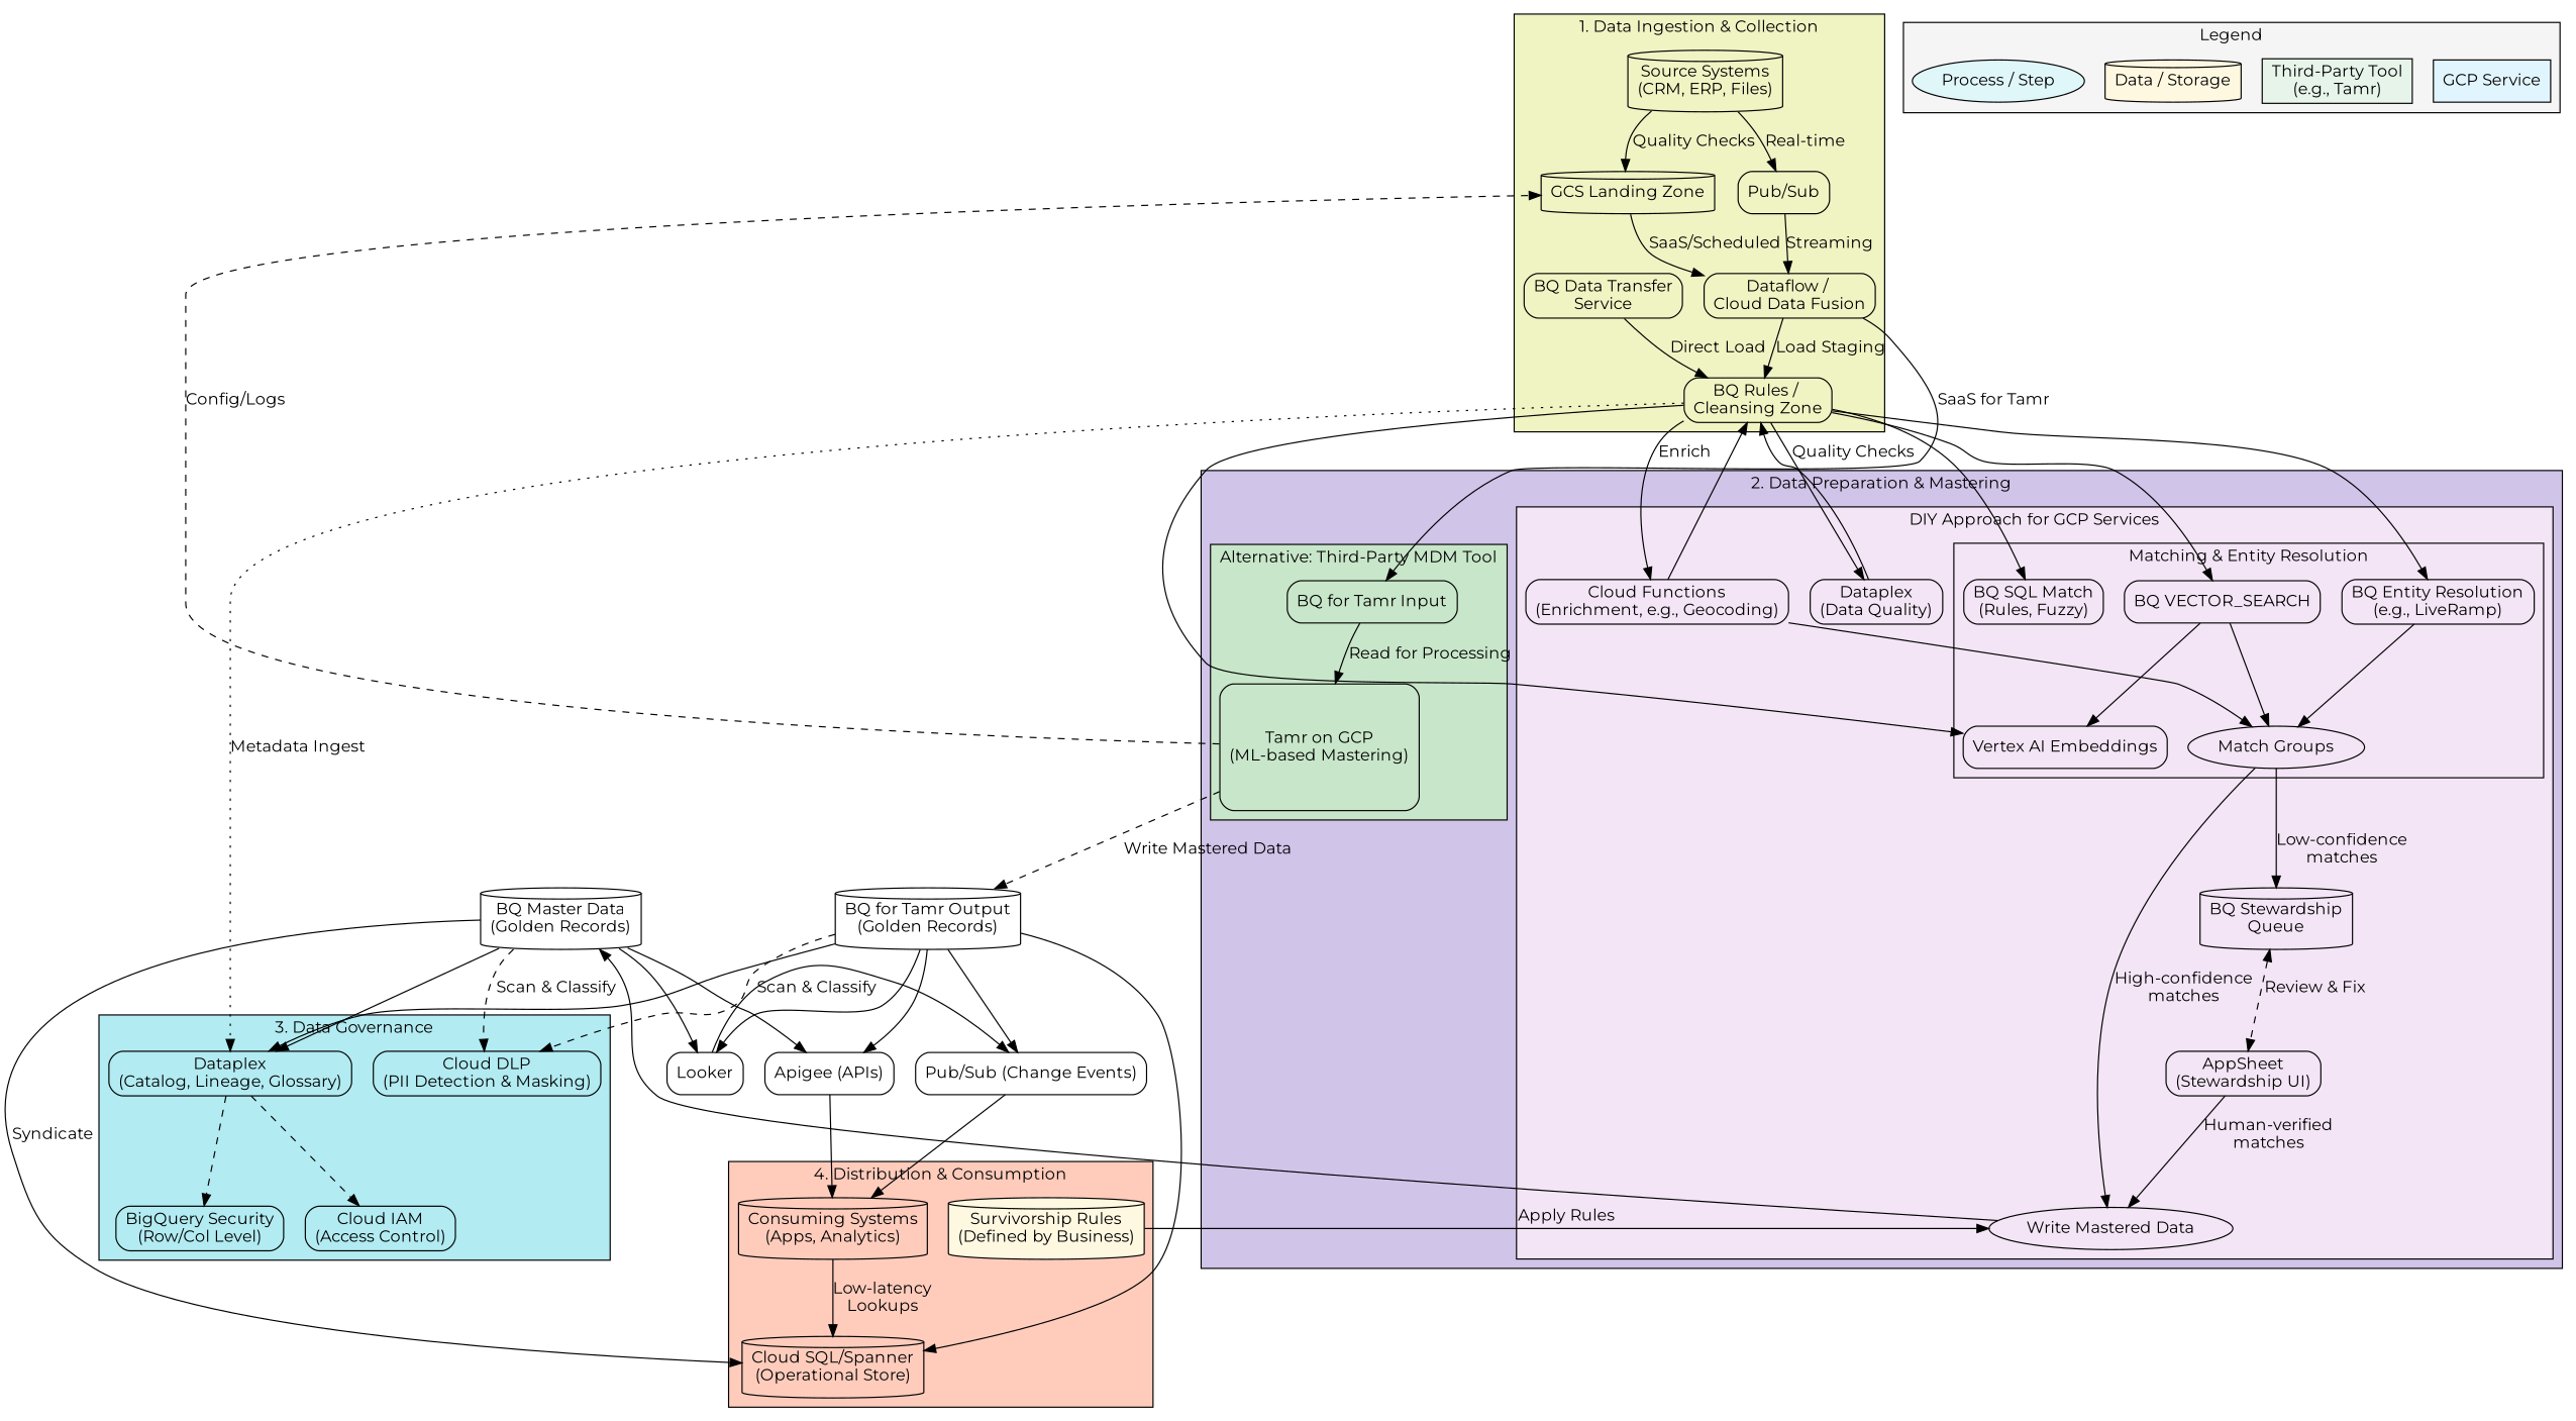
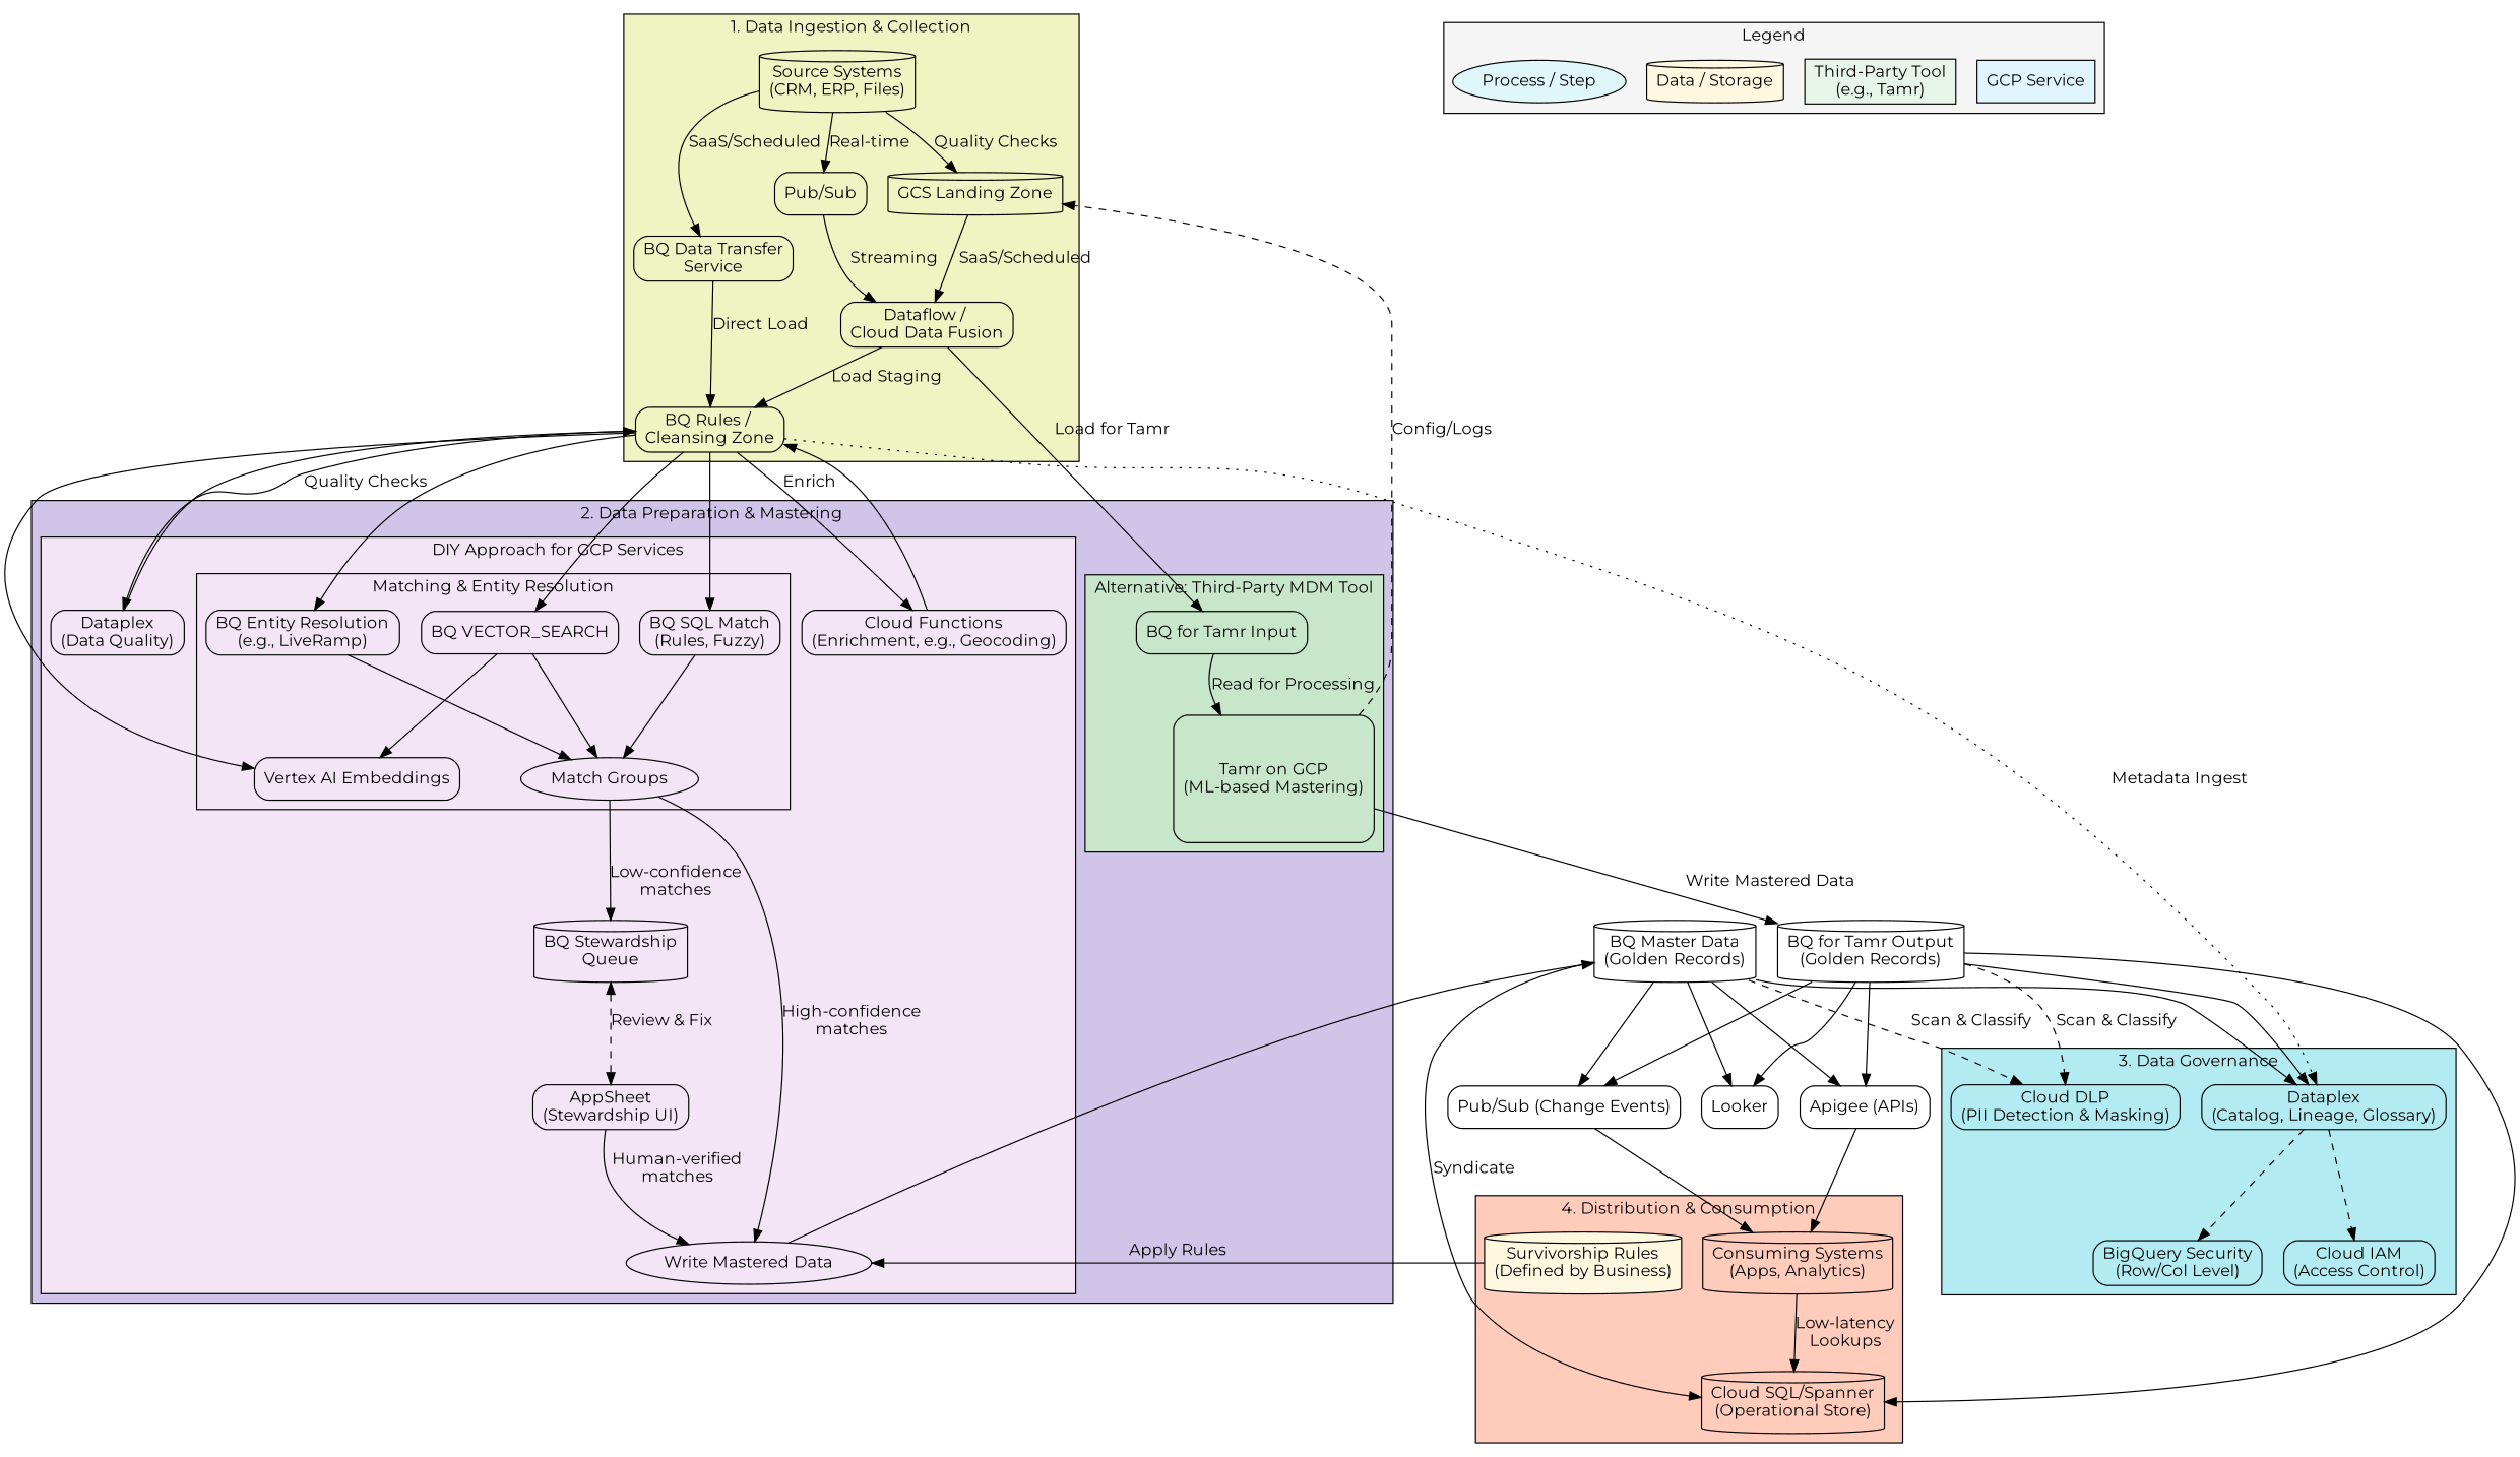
  digraph {
    compound=true
    fontname=Montserrat
    rankdir=TB
    node [fillcolor="#E1F5FE" fontname=Montserrat shape=box style=rounded]
    edge [fontname=Montserrat]
    n1 [fillcolor="#FFF8E1" label="BQ Master Data\n(Golden Records)" shape=cylinder]
    n2 [fillcolor="#FFF8E1" label="BQ for Tamr Output\n(Golden Records)" shape=cylinder]
    n3 [label=Looker]
    n4 [label="Apigee (APIs)"]
    n5 [label="Pub/Sub (Change Events)"]
    n6 [label="GCP Service" style="filled,solid"]
    n7 [fillcolor="#E6F4EA" label="Third-Party Tool\n(e.g., Tamr)" style="filled,solid"]
    n8 [fillcolor="#FFF8E1" label="Data / Storage" shape=cylinder style="filled,solid"]
    n9 [fillcolor="#E0F7FA" label="Process / Step" shape=ellipse style="filled,solid"]
    n10 [fillcolor="#FFF8E1" label="Source Systems\n(CRM, ERP, Files)" shape=cylinder]
    n11 [fillcolor="#FFF8E1" label="GCS Landing Zone" shape=cylinder]
    n12 [label="Pub/Sub"]
    n13 [label="BQ Data Transfer\nService"]
    n14 [label="Dataflow / \nCloud Data Fusion"]
    n15 [label="BQ Rules / \nCleansing Zone"]
    n16 [label="BQ SQL Match\n(Rules, Fuzzy)"]
    n17 [label="Vertex AI Embeddings"]
    n18 [label="BQ VECTOR_SEARCH"]
    n19 [label="BQ Entity Resolution\n(e.g., LiveRamp)"]
    n20 [fillcolor="#E0F7FA" label="Match Groups" shape=ellipse]
    n21 [label="Dataplex\n(Data Quality)"]
    n22 [label="Cloud Functions\n(Enrichment, e.g., Geocoding)"]
    n23 [label="AppSheet\n(Stewardship UI)"]
    n24 [fillcolor="#E0F7FA" label="Write Mastered Data" shape=ellipse]
    n25 [fillcolor="#FFF8E1" label="BQ Stewardship\nQueue" shape=cylinder]
    n26 [fillcolor="#E6F4EA" height=1.5 label="Tamr on GCP\n(ML-based Mastering)"]
    n27 [label="BQ for Tamr Input"]
    n28 [label="Dataplex\n(Catalog, Lineage, Glossary)"]
    n29 [label="Cloud DLP\n(PII Detection & Masking)"]
    n30 [label="Cloud IAM\n(Access Control)"]
    n31 [label="BigQuery Security\n(Row/Col Level)"]
    n32 [fillcolor="#FFF8E1" label="Survivorship Rules\n(Defined by Business)" shape=cylinder style="filled,solid"]
    n33 [fillcolor="#FFF8E1" label="Cloud SQL/Spanner\n(Operational Store)" shape=cylinder]
    n34 [fillcolor="#E8F5E9" label="Consuming Systems\n(Apps, Analytics)" shape=cylinder]
    subgraph sub_1 {
      rank=same
      n1
      n2
    }
    subgraph sub_2 {
      rank=same
      n3
      n4
      n5
    }
    subgraph cluster_3 {
      fillcolor="#F5F5F5"
      label=Legend
      style=filled
      n6
      n7
      n8
      n9
    }
    subgraph cluster_4 {
      bgcolor="#F0F4C3"
      label="1. Data Ingestion & Collection"
      n10
      n11
      n12
      n13
      n14
      n15
    }
    subgraph cluster_5 {
      bgcolor="#D1C4E9"
      label="2. Data Preparation & Mastering"
      subgraph cluster_6 {
        bgcolor="#F3E5F5"
        label="DIY Approach for GCP Services"
        n21
        n22
        n23
        n24
        n25
        subgraph cluster_7 {
          bgcolor="#F3E5F5"
          label="Matching & Entity Resolution"
          n16
          n17
          n18
          n19
          n20
        }
      }
      subgraph cluster_8 {
        bgcolor="#C8E6C9"
        label="Alternative: Third-Party MDM Tool"
        n26
        n27
      }
    }
    subgraph cluster_9 {
      bgcolor="#B2EBF2"
      label="3. Data Governance"
      n28
      n29
      n30
      n31
    }
    subgraph cluster_10 {
      bgcolor="#FFCCBC"
      label="4. Distribution & Consumption"
      n32
      n33
      n34
    }
    n1 -> n3
    n1 -> n4
-   n3 -> n5
+   n1 -> n5
    n1 -> n28
    n1 -> n29 [label="Scan & Classify" style=dashed]
    n1 -> n33 [label=Syndicate]
    n2 -> n3
    n2 -> n4
    n2 -> n5
    n2 -> n28
    n2 -> n29 [label="Scan & Classify" style=dashed]
    n2 -> n33
    n4 -> n34
    n5 -> n34
    n10 -> n11 [label="Quality Checks"]
    n10 -> n12 [label="Real-time"]
+   n10 -> n13 [label="SaaS/Scheduled"]
    n11 -> n14 [label="SaaS/Scheduled"]
    n12 -> n14 [label=Streaming]
    n13 -> n15 [label="Direct Load"]
    n14 -> n15 [label="Load Staging"]
-   n14 -> n27 [label="SaaS for Tamr"]
+   n14 -> n27 [label="Load for Tamr"]
    n15 -> n16
    n15 -> n17
    n15 -> n18
    n15 -> n19
    n15 -> n21 [label="Quality Checks"]
    n15 -> n22 [label=Enrich]
    n15 -> n28 [label="Metadata Ingest" style=dotted]
-   n22 -> n20
+   n16 -> n20
    n18 -> n17
    n18 -> n20
    n19 -> n20
    n20 -> n24 [label="High-confidence\nmatches"]
    n20 -> n25 [label="Low-confidence\nmatches"]
    n21 -> n15
    n22 -> n15
    n23 -> n24 [label="Human-verified\nmatches"]
    n24 -> n1
    n25 -> n23 [dir=both label="Review & Fix" style=dashed]
-   n26 -> n2 [label="Write Mastered Data" style=dashed]
+   n26 -> n2 [label="Write Mastered Data"]
    n26 -> n11 [label="Config/Logs" style=dashed]
    n27 -> n26 [label="Read for Processing"]
    n28 -> n30 [style=dashed]
    n28 -> n31 [style=dashed]
    n32 -> n24 [label="Apply Rules"]
    n34 -> n33 [label="Low-latency\nLookups"]
  }
